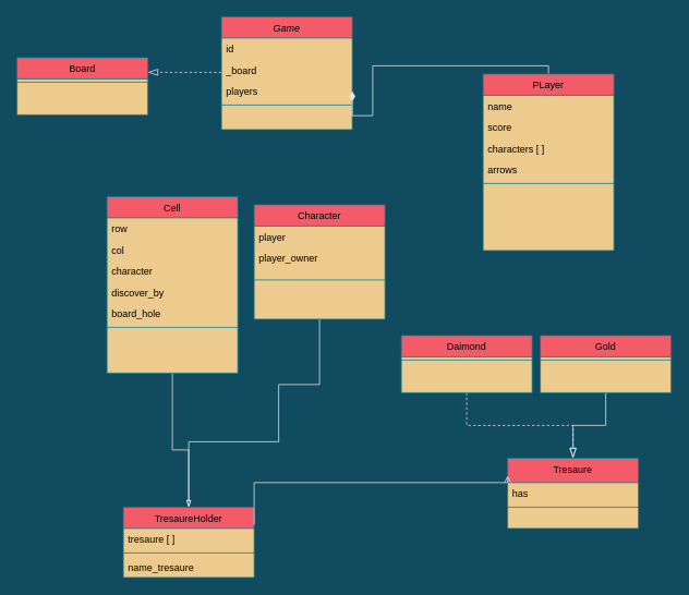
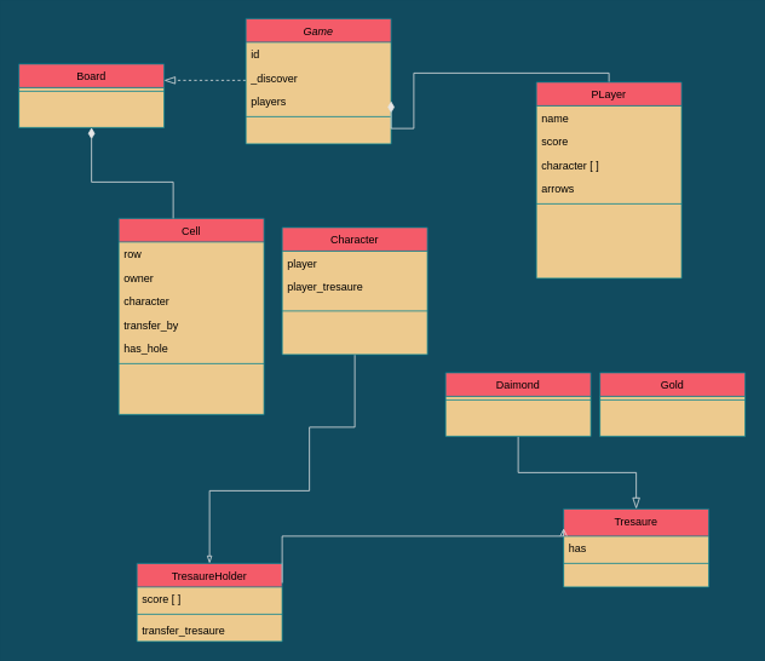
  <mxCell id="0" />
  <mxCell id="1" parent="0" />
  <mxCell id="2" style="edgeStyle=elbowEdgeStyle;rounded=0;orthogonalLoop=1;jettySize=auto;elbow=vertical;html=1;entryX=1;entryY=0.25;entryDx=0;entryDy=0;fontColor=#FFFFFF;endArrow=blockThin;endFill=0;endSize=10;strokeColor=#E6E6E6;strokeWidth=1;fillColor=#F45B69;dashed=1;" edge="1" parent="1" source="3" target="43"><mxGeometry relative="1" as="geometry" /></mxCell>
  <mxCell id="3" value="Game" style="swimlane;fontStyle=2;align=center;verticalAlign=top;childLayout=stackLayout;horizontal=1;startSize=26;horizontalStack=0;resizeParent=1;resizeLast=0;collapsible=1;marginBottom=0;rounded=0;shadow=0;strokeWidth=1;fillColor=#F45B69;strokeColor=#028090;fontColor=#000000;swimlaneFillColor=#EDCA8E;labelBackgroundColor=none;" parent="1" vertex="1"><mxGeometry x="270" y="20" width="160" height="138" as="geometry"><mxRectangle x="230" y="140" width="160" height="26" as="alternateBounds" /></mxGeometry></mxCell>
  <mxCell id="4" value="id" style="text;align=left;verticalAlign=top;spacingLeft=4;spacingRight=4;overflow=hidden;rotatable=0;points=[[0,0.5],[1,0.5]];portConstraint=eastwest;fontColor=#000000;" parent="3" vertex="1"><mxGeometry y="26" width="160" height="26" as="geometry" /></mxCell>
- <mxCell id="5" value="_board&#10;" style="text;align=left;verticalAlign=top;spacingLeft=4;spacingRight=4;overflow=hidden;rotatable=0;points=[[0,0.5],[1,0.5]];portConstraint=eastwest;rounded=0;shadow=0;html=0;fontColor=#000000;" parent="3" vertex="1"><mxGeometry y="52" width="160" height="26" as="geometry" /></mxCell>
+ <mxCell id="5" value="_discover&#10;" style="text;align=left;verticalAlign=top;spacingLeft=4;spacingRight=4;overflow=hidden;rotatable=0;points=[[0,0.5],[1,0.5]];portConstraint=eastwest;rounded=0;shadow=0;html=0;fontColor=#000000;" parent="3" vertex="1"><mxGeometry y="52" width="160" height="26" as="geometry" /></mxCell>
  <mxCell id="6" value="players" style="text;align=left;verticalAlign=top;spacingLeft=4;spacingRight=4;overflow=hidden;rotatable=0;points=[[0,0.5],[1,0.5]];portConstraint=eastwest;rounded=0;shadow=0;html=0;fontColor=#000000;" parent="3" vertex="1"><mxGeometry y="78" width="160" height="26" as="geometry" /></mxCell>
  <mxCell id="7" value="" style="line;html=1;strokeWidth=1;align=left;verticalAlign=middle;spacingTop=-1;spacingLeft=3;spacingRight=3;rotatable=0;labelPosition=right;points=[];portConstraint=eastwest;labelBackgroundColor=#114B5F;fillColor=#F45B69;strokeColor=#028090;fontColor=#000000;" parent="3" vertex="1"><mxGeometry y="104" width="160" height="8" as="geometry" /></mxCell>
- <mxCell id="8" style="edgeStyle=orthogonalEdgeStyle;rounded=0;orthogonalLoop=1;jettySize=auto;html=1;entryX=0.5;entryY=0;entryDx=0;entryDy=0;fontColor=#FFFFFF;strokeColor=#E6E6E6;fillColor=#F45B69;endArrow=blockThin;endFill=0;" edge="1" parent="1" source="9" target="29"><mxGeometry relative="1" as="geometry"><Array as="points"><mxPoint x="210" y="550" /><mxPoint x="230" y="550" /></Array></mxGeometry></mxCell>
  <mxCell id="9" value="Cell" style="swimlane;fontStyle=0;align=center;verticalAlign=top;childLayout=stackLayout;horizontal=1;startSize=26;horizontalStack=0;resizeParent=1;resizeLast=0;collapsible=1;marginBottom=0;rounded=0;shadow=0;strokeWidth=1;fillColor=#F45B69;strokeColor=#028090;fontColor=#000000;swimlaneFillColor=#EDCA8E;labelBackgroundColor=none;labelBorderColor=none;" parent="1" vertex="1"><mxGeometry x="130" y="240" width="160" height="216" as="geometry"><mxRectangle x="130" y="380" width="160" height="26" as="alternateBounds" /></mxGeometry></mxCell>
  <mxCell id="10" value="row" style="text;align=left;verticalAlign=top;spacingLeft=4;spacingRight=4;overflow=hidden;rotatable=0;points=[[0,0.5],[1,0.5]];portConstraint=eastwest;fontColor=#000000;" parent="9" vertex="1"><mxGeometry y="26" width="160" height="26" as="geometry" /></mxCell>
- <mxCell id="11" value="col" style="text;align=left;verticalAlign=top;spacingLeft=4;spacingRight=4;overflow=hidden;rotatable=0;points=[[0,0.5],[1,0.5]];portConstraint=eastwest;rounded=0;shadow=0;html=0;fontColor=#000000;" parent="9" vertex="1"><mxGeometry y="52" width="160" height="26" as="geometry" /></mxCell>
+ <mxCell id="11" value="owner" style="text;align=left;verticalAlign=top;spacingLeft=4;spacingRight=4;overflow=hidden;rotatable=0;points=[[0,0.5],[1,0.5]];portConstraint=eastwest;rounded=0;shadow=0;html=0;fontColor=#000000;" parent="9" vertex="1"><mxGeometry y="52" width="160" height="26" as="geometry" /></mxCell>
  <mxCell id="12" value="character" style="text;align=left;verticalAlign=top;spacingLeft=4;spacingRight=4;overflow=hidden;rotatable=0;points=[[0,0.5],[1,0.5]];portConstraint=eastwest;rounded=0;shadow=0;html=0;fontColor=#000000;" vertex="1" parent="9"><mxGeometry y="78" width="160" height="26" as="geometry" /></mxCell>
- <mxCell id="13" value="discover_by" style="text;align=left;verticalAlign=top;spacingLeft=4;spacingRight=4;overflow=hidden;rotatable=0;points=[[0,0.5],[1,0.5]];portConstraint=eastwest;rounded=0;shadow=0;html=0;fontColor=#000000;" vertex="1" parent="9"><mxGeometry y="104" width="160" height="26" as="geometry" /></mxCell>
- <mxCell id="14" value="board_hole" style="text;align=left;verticalAlign=top;spacingLeft=4;spacingRight=4;overflow=hidden;rotatable=0;points=[[0,0.5],[1,0.5]];portConstraint=eastwest;rounded=0;shadow=0;html=0;fontColor=#000000;" vertex="1" parent="9"><mxGeometry y="130" width="160" height="26" as="geometry" /></mxCell>
+ <mxCell id="13" value="transfer_by" style="text;align=left;verticalAlign=top;spacingLeft=4;spacingRight=4;overflow=hidden;rotatable=0;points=[[0,0.5],[1,0.5]];portConstraint=eastwest;rounded=0;shadow=0;html=0;fontColor=#000000;" vertex="1" parent="9"><mxGeometry y="104" width="160" height="26" as="geometry" /></mxCell>
+ <mxCell id="14" value="has_hole" style="text;align=left;verticalAlign=top;spacingLeft=4;spacingRight=4;overflow=hidden;rotatable=0;points=[[0,0.5],[1,0.5]];portConstraint=eastwest;rounded=0;shadow=0;html=0;fontColor=#000000;" vertex="1" parent="9"><mxGeometry y="130" width="160" height="26" as="geometry" /></mxCell>
  <mxCell id="15" value="" style="line;html=1;strokeWidth=1;align=left;verticalAlign=middle;spacingTop=-1;spacingLeft=3;spacingRight=3;rotatable=0;labelPosition=right;points=[];portConstraint=eastwest;labelBackgroundColor=#114B5F;fillColor=#F45B69;strokeColor=#028090;fontColor=#000000;" parent="9" vertex="1"><mxGeometry y="156" width="160" height="8" as="geometry" /></mxCell>
+ <mxCell id="16" value="" style="endArrow=diamondThin;endSize=10;endFill=1;shadow=0;strokeWidth=1;rounded=0;edgeStyle=elbowEdgeStyle;elbow=vertical;labelBackgroundColor=#114B5F;strokeColor=#E6E6E6;fontColor=#000000;entryX=0.5;entryY=1;entryDx=0;entryDy=0;" parent="1" source="9" target="43" edge="1"><mxGeometry width="160" relative="1" as="geometry"><mxPoint x="280" y="203" as="sourcePoint" /><mxPoint x="170" y="80" as="targetPoint" /><Array as="points"><mxPoint x="190" y="200" /><mxPoint x="160" y="190" /><mxPoint x="200" y="120" /><mxPoint x="240" y="150" /><mxPoint x="270" y="220" /><mxPoint x="260" y="250" /><mxPoint x="240" y="190" /><mxPoint x="210" y="210" /><mxPoint x="210" y="220" /><mxPoint x="260" y="120" /><mxPoint x="200" y="180" /><mxPoint x="200" y="190" /></Array></mxGeometry></mxCell>
  <mxCell id="17" style="edgeStyle=orthogonalEdgeStyle;rounded=0;orthogonalLoop=1;jettySize=auto;html=1;fontColor=#FFFFFF;endArrow=blockThin;endFill=0;strokeColor=#E6E6E6;fillColor=#F45B69;entryX=0.5;entryY=0;entryDx=0;entryDy=0;exitX=0.5;exitY=1;exitDx=0;exitDy=0;" edge="1" parent="1" source="18" target="29"><mxGeometry relative="1" as="geometry"><mxPoint x="340" y="550" as="targetPoint" /><Array as="points"><mxPoint x="390" y="470" /><mxPoint x="340" y="470" /><mxPoint x="340" y="540" /><mxPoint x="230" y="540" /></Array></mxGeometry></mxCell>
  <mxCell id="18" value="Character" style="swimlane;fontStyle=0;align=center;verticalAlign=top;childLayout=stackLayout;horizontal=1;startSize=26;horizontalStack=0;resizeParent=1;resizeLast=0;collapsible=1;marginBottom=0;rounded=0;shadow=0;strokeWidth=1;fillColor=#F45B69;strokeColor=#028090;fontColor=#000000;swimlaneFillColor=#EDCA8E;labelBackgroundColor=none;" parent="1" vertex="1"><mxGeometry x="310" y="250" width="160" height="140" as="geometry"><mxRectangle x="340" y="380" width="170" height="26" as="alternateBounds" /></mxGeometry></mxCell>
  <mxCell id="19" value="player" style="text;align=left;verticalAlign=top;spacingLeft=4;spacingRight=4;overflow=hidden;rotatable=0;points=[[0,0.5],[1,0.5]];portConstraint=eastwest;fontColor=#000000;" parent="18" vertex="1"><mxGeometry y="26" width="160" height="26" as="geometry" /></mxCell>
- <mxCell id="20" value="player_owner" style="text;align=left;verticalAlign=top;spacingLeft=4;spacingRight=4;overflow=hidden;rotatable=0;points=[[0,0.5],[1,0.5]];portConstraint=eastwest;fontColor=#000000;" vertex="1" parent="18"><mxGeometry y="52" width="160" height="26" as="geometry" /></mxCell>
+ <mxCell id="20" value="player_tresaure" style="text;align=left;verticalAlign=top;spacingLeft=4;spacingRight=4;overflow=hidden;rotatable=0;points=[[0,0.5],[1,0.5]];portConstraint=eastwest;fontColor=#000000;" vertex="1" parent="18"><mxGeometry y="52" width="160" height="26" as="geometry" /></mxCell>
  <mxCell id="21" value="" style="line;html=1;strokeWidth=1;align=left;verticalAlign=middle;spacingTop=-1;spacingLeft=3;spacingRight=3;rotatable=0;labelPosition=right;points=[];portConstraint=eastwest;labelBackgroundColor=#114B5F;fillColor=#F45B69;strokeColor=#028090;fontColor=#000000;" parent="18" vertex="1"><mxGeometry y="78" width="160" height="28" as="geometry" /></mxCell>
  <mxCell id="22" style="edgeStyle=orthogonalEdgeStyle;rounded=0;orthogonalLoop=1;jettySize=auto;html=1;entryX=1;entryY=0.5;entryDx=0;entryDy=0;fontColor=#FFFFFF;endArrow=diamondThin;endFill=1;strokeColor=#E6E6E6;fillColor=#F45B69;strokeWidth=1;endSize=10;" edge="1" parent="1" source="23" target="6"><mxGeometry relative="1" as="geometry"><Array as="points"><mxPoint x="670" y="80" /><mxPoint x="455" y="80" /><mxPoint x="455" y="141" /><mxPoint x="430" y="141" /></Array></mxGeometry></mxCell>
  <mxCell id="23" value="PLayer" style="swimlane;fontStyle=0;align=center;verticalAlign=top;childLayout=stackLayout;horizontal=1;startSize=26;horizontalStack=0;resizeParent=1;resizeLast=0;collapsible=1;marginBottom=0;rounded=0;shadow=0;strokeWidth=1;fillColor=#F45B69;strokeColor=#028090;fontColor=#000000;swimlaneFillColor=#EDCA8E;labelBackgroundColor=none;" parent="1" vertex="1"><mxGeometry x="590" y="90" width="160" height="216" as="geometry"><mxRectangle x="550" y="140" width="160" height="26" as="alternateBounds" /></mxGeometry></mxCell>
  <mxCell id="24" value="name" style="text;align=left;verticalAlign=top;spacingLeft=4;spacingRight=4;overflow=hidden;rotatable=0;points=[[0,0.5],[1,0.5]];portConstraint=eastwest;fontColor=#000000;" parent="23" vertex="1"><mxGeometry y="26" width="160" height="26" as="geometry" /></mxCell>
  <mxCell id="25" value="score" style="text;align=left;verticalAlign=top;spacingLeft=4;spacingRight=4;overflow=hidden;rotatable=0;points=[[0,0.5],[1,0.5]];portConstraint=eastwest;rounded=0;shadow=0;html=0;fontColor=#000000;" parent="23" vertex="1"><mxGeometry y="52" width="160" height="26" as="geometry" /></mxCell>
- <mxCell id="26" value="characters [ ]" style="text;align=left;verticalAlign=top;spacingLeft=4;spacingRight=4;overflow=hidden;rotatable=0;points=[[0,0.5],[1,0.5]];portConstraint=eastwest;rounded=0;shadow=0;html=0;fontColor=#000000;" parent="23" vertex="1"><mxGeometry y="78" width="160" height="26" as="geometry" /></mxCell>
+ <mxCell id="26" value="character [ ]" style="text;align=left;verticalAlign=top;spacingLeft=4;spacingRight=4;overflow=hidden;rotatable=0;points=[[0,0.5],[1,0.5]];portConstraint=eastwest;rounded=0;shadow=0;html=0;fontColor=#000000;" parent="23" vertex="1"><mxGeometry y="78" width="160" height="26" as="geometry" /></mxCell>
  <mxCell id="27" value="arrows" style="text;align=left;verticalAlign=top;spacingLeft=4;spacingRight=4;overflow=hidden;rotatable=0;points=[[0,0.5],[1,0.5]];portConstraint=eastwest;rounded=0;shadow=0;html=0;fontColor=#000000;" vertex="1" parent="23"><mxGeometry y="104" width="160" height="26" as="geometry" /></mxCell>
  <mxCell id="28" value="" style="line;html=1;strokeWidth=1;align=left;verticalAlign=middle;spacingTop=-1;spacingLeft=3;spacingRight=3;rotatable=0;labelPosition=right;points=[];portConstraint=eastwest;labelBackgroundColor=#114B5F;fillColor=#F45B69;strokeColor=#028090;fontColor=#000000;" parent="23" vertex="1"><mxGeometry y="130" width="160" height="8" as="geometry" /></mxCell>
  <mxCell id="29" value="TresaureHolder" style="swimlane;fontStyle=0;align=center;verticalAlign=top;childLayout=stackLayout;horizontal=1;startSize=26;horizontalStack=0;resizeParent=1;resizeLast=0;collapsible=1;marginBottom=0;rounded=0;shadow=0;strokeWidth=1;fillColor=#F45B69;strokeColor=#028090;fontColor=#000000;swimlaneFillColor=#EDCA8E;labelBackgroundColor=none;" vertex="1" parent="1"><mxGeometry x="150" y="620" width="160" height="86" as="geometry"><mxRectangle x="340" y="380" width="170" height="26" as="alternateBounds" /></mxGeometry></mxCell>
- <mxCell id="30" value="tresaure [ ]" style="text;align=left;verticalAlign=top;spacingLeft=4;spacingRight=4;overflow=hidden;rotatable=0;points=[[0,0.5],[1,0.5]];portConstraint=eastwest;fontColor=#000000;" vertex="1" parent="29"><mxGeometry y="26" width="160" height="26" as="geometry" /></mxCell>
+ <mxCell id="30" value="score [ ]" style="text;align=left;verticalAlign=top;spacingLeft=4;spacingRight=4;overflow=hidden;rotatable=0;points=[[0,0.5],[1,0.5]];portConstraint=eastwest;fontColor=#000000;" vertex="1" parent="29"><mxGeometry y="26" width="160" height="26" as="geometry" /></mxCell>
  <mxCell id="31" value="" style="line;html=1;strokeWidth=1;align=left;verticalAlign=middle;spacingTop=-1;spacingLeft=3;spacingRight=3;rotatable=0;labelPosition=right;points=[];portConstraint=eastwest;labelBackgroundColor=#114B5F;fillColor=#F45B69;strokeColor=#028090;fontColor=#000000;" vertex="1" parent="29"><mxGeometry y="52" width="160" height="8" as="geometry" /></mxCell>
- <mxCell id="32" value="name_tresaure" style="text;align=left;verticalAlign=top;spacingLeft=4;spacingRight=4;overflow=hidden;rotatable=0;points=[[0,0.5],[1,0.5]];portConstraint=eastwest;fontColor=#000000;" vertex="1" parent="29"><mxGeometry y="60" width="160" height="26" as="geometry" /></mxCell>
- <mxCell id="33" style="edgeStyle=elbowEdgeStyle;rounded=0;orthogonalLoop=1;jettySize=auto;elbow=vertical;html=1;entryX=0.5;entryY=0;entryDx=0;entryDy=0;fontColor=#FFFFFF;endArrow=blockThin;endFill=0;endSize=10;strokeColor=#E6E6E6;strokeWidth=1;fillColor=#F45B69;" edge="1" parent="1" source="34" target="39"><mxGeometry relative="1" as="geometry" /></mxCell>
+ <mxCell id="32" value="transfer_tresaure" style="text;align=left;verticalAlign=top;spacingLeft=4;spacingRight=4;overflow=hidden;rotatable=0;points=[[0,0.5],[1,0.5]];portConstraint=eastwest;fontColor=#000000;" vertex="1" parent="29"><mxGeometry y="60" width="160" height="26" as="geometry" /></mxCell>
  <mxCell id="34" value="Gold" style="swimlane;fontStyle=0;align=center;verticalAlign=top;childLayout=stackLayout;horizontal=1;startSize=26;horizontalStack=0;resizeParent=1;resizeLast=0;collapsible=1;marginBottom=0;rounded=0;shadow=0;strokeWidth=1;fillColor=#F45B69;strokeColor=#028090;fontColor=#000000;swimlaneFillColor=#EDCA8E;labelBackgroundColor=none;" vertex="1" parent="1"><mxGeometry x="660" y="410" width="160" height="70" as="geometry"><mxRectangle x="340" y="380" width="170" height="26" as="alternateBounds" /></mxGeometry></mxCell>
  <mxCell id="35" value="" style="line;html=1;strokeWidth=1;align=left;verticalAlign=middle;spacingTop=-1;spacingLeft=3;spacingRight=3;rotatable=0;labelPosition=right;points=[];portConstraint=eastwest;labelBackgroundColor=#114B5F;fillColor=#F45B69;strokeColor=#028090;fontColor=#000000;" vertex="1" parent="34"><mxGeometry y="26" width="160" height="8" as="geometry" /></mxCell>
- <mxCell id="36" style="edgeStyle=elbowEdgeStyle;rounded=0;orthogonalLoop=1;jettySize=auto;elbow=vertical;html=1;entryX=0.5;entryY=0;entryDx=0;entryDy=0;fontColor=#FFFFFF;endArrow=blockThin;endFill=0;endSize=10;strokeColor=#E6E6E6;strokeWidth=1;fillColor=#F45B69;dashed=1;" edge="1" parent="1" source="37" target="39"><mxGeometry relative="1" as="geometry" /></mxCell>
+ <mxCell id="36" style="edgeStyle=elbowEdgeStyle;rounded=0;orthogonalLoop=1;jettySize=auto;elbow=vertical;html=1;entryX=0.5;entryY=0;entryDx=0;entryDy=0;fontColor=#FFFFFF;endArrow=blockThin;endFill=0;endSize=10;strokeColor=#E6E6E6;strokeWidth=1;fillColor=#F45B69;" edge="1" parent="1" source="37" target="39"><mxGeometry relative="1" as="geometry" /></mxCell>
  <mxCell id="37" value="Daimond" style="swimlane;fontStyle=0;align=center;verticalAlign=top;childLayout=stackLayout;horizontal=1;startSize=26;horizontalStack=0;resizeParent=1;resizeLast=0;collapsible=1;marginBottom=0;rounded=0;shadow=0;strokeWidth=1;fillColor=#F45B69;strokeColor=#028090;fontColor=#000000;swimlaneFillColor=#EDCA8E;labelBackgroundColor=none;" vertex="1" parent="1"><mxGeometry x="490" y="410" width="160" height="70" as="geometry"><mxRectangle x="340" y="380" width="170" height="26" as="alternateBounds" /></mxGeometry></mxCell>
  <mxCell id="38" value="" style="line;html=1;strokeWidth=1;align=left;verticalAlign=middle;spacingTop=-1;spacingLeft=3;spacingRight=3;rotatable=0;labelPosition=right;points=[];portConstraint=eastwest;labelBackgroundColor=#114B5F;fillColor=#F45B69;strokeColor=#028090;fontColor=#000000;" vertex="1" parent="37"><mxGeometry y="26" width="160" height="8" as="geometry" /></mxCell>
  <mxCell id="39" value="Tresaure" style="swimlane;fontStyle=0;align=center;verticalAlign=top;childLayout=stackLayout;horizontal=1;startSize=30;horizontalStack=0;resizeParent=1;resizeLast=0;collapsible=1;marginBottom=0;rounded=0;shadow=0;strokeWidth=1;fillColor=#F45B69;strokeColor=#028090;fontColor=#000000;swimlaneFillColor=#EDCA8E;labelBackgroundColor=none;" vertex="1" parent="1"><mxGeometry x="620" y="560" width="160" height="86" as="geometry"><mxRectangle x="340" y="380" width="170" height="26" as="alternateBounds" /></mxGeometry></mxCell>
  <mxCell id="40" value="has" style="text;align=left;verticalAlign=top;spacingLeft=4;spacingRight=4;overflow=hidden;rotatable=0;points=[[0,0.5],[1,0.5]];portConstraint=eastwest;fontColor=#000000;" vertex="1" parent="39"><mxGeometry y="30" width="160" height="26" as="geometry" /></mxCell>
  <mxCell id="41" value="" style="line;html=1;strokeWidth=1;align=left;verticalAlign=middle;spacingTop=-1;spacingLeft=3;spacingRight=3;rotatable=0;labelPosition=right;points=[];portConstraint=eastwest;labelBackgroundColor=#114B5F;fillColor=#F45B69;strokeColor=#028090;fontColor=#000000;" vertex="1" parent="39"><mxGeometry y="56" width="160" height="8" as="geometry" /></mxCell>
  <mxCell id="42" style="edgeStyle=orthogonalEdgeStyle;rounded=0;orthogonalLoop=1;jettySize=auto;html=1;entryX=0;entryY=0.25;entryDx=0;entryDy=0;fontColor=#FFFFFF;strokeColor=#E6E6E6;fillColor=#F45B69;exitX=1;exitY=0.25;exitDx=0;exitDy=0;endArrow=open;" edge="1" parent="1" source="29" target="39"><mxGeometry relative="1" as="geometry"><Array as="points"><mxPoint x="310" y="590" /><mxPoint x="620" y="590" /></Array></mxGeometry></mxCell>
  <mxCell id="43" value="Board" style="swimlane;fontStyle=0;align=center;verticalAlign=top;childLayout=stackLayout;horizontal=1;startSize=26;horizontalStack=0;resizeParent=1;resizeLast=0;collapsible=1;marginBottom=0;rounded=0;shadow=0;strokeWidth=1;fillColor=#F45B69;strokeColor=#028090;fontColor=#000000;swimlaneFillColor=#EDCA8E;labelBackgroundColor=none;" vertex="1" parent="1"><mxGeometry x="20" y="70" width="160" height="70" as="geometry"><mxRectangle x="340" y="380" width="170" height="26" as="alternateBounds" /></mxGeometry></mxCell>
  <mxCell id="44" value="" style="line;html=1;strokeWidth=1;align=left;verticalAlign=middle;spacingTop=-1;spacingLeft=3;spacingRight=3;rotatable=0;labelPosition=right;points=[];portConstraint=eastwest;labelBackgroundColor=#114B5F;fillColor=#F45B69;strokeColor=#028090;fontColor=#000000;" vertex="1" parent="43"><mxGeometry y="26" width="160" height="8" as="geometry" /></mxCell>
